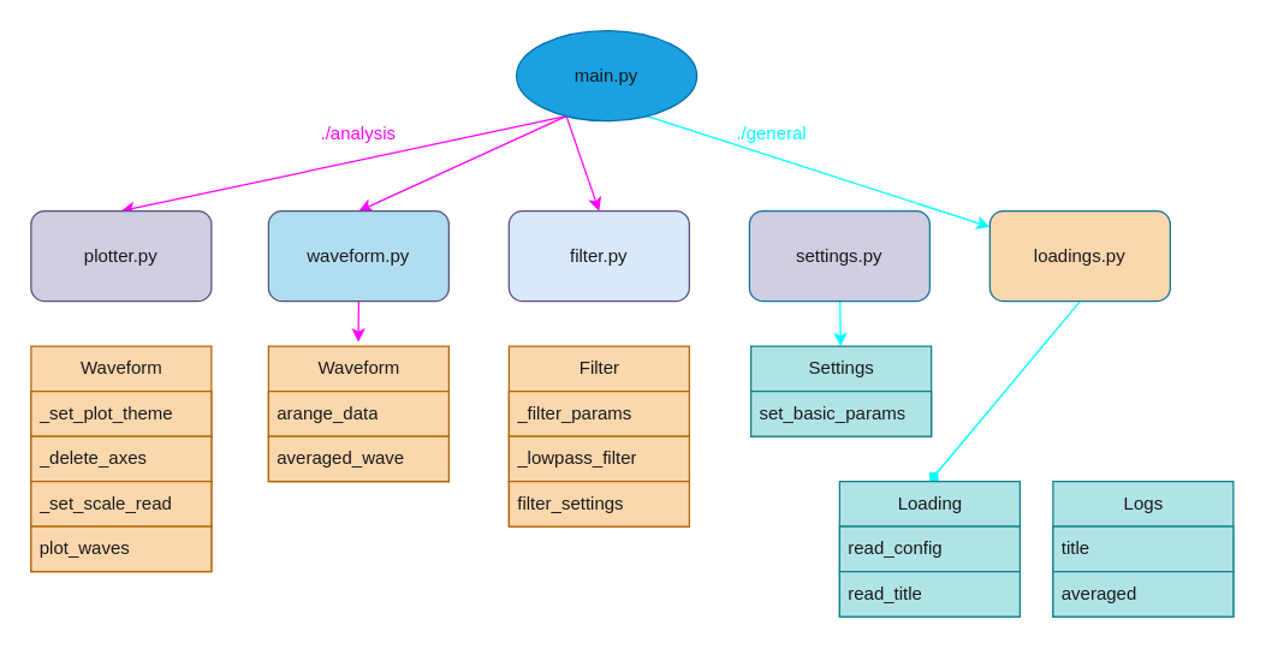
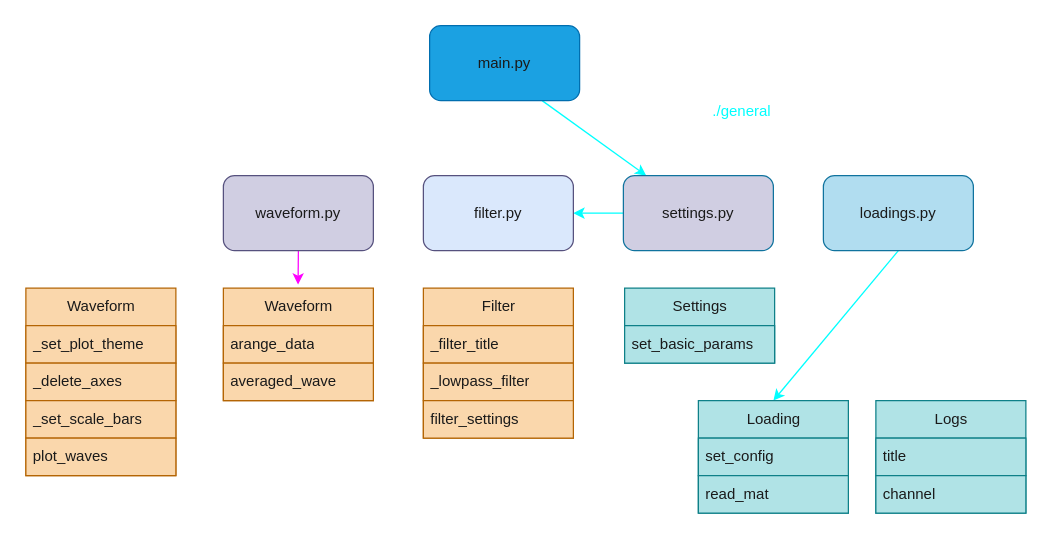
  <mxCell id="0" />
  <mxCell id="1" parent="0" />
- <mxCell id="2" value="" style="edgeStyle=none;html=1;fontColor=#1A1A1A;exitX=0.75;exitY=1;exitDx=0;exitDy=0;strokeColor=#00FFFF;" parent="1" source="7" target="9" edge="1"><mxGeometry relative="1" as="geometry" /></mxCell>
- <mxCell id="4" style="edgeStyle=none;html=1;exitX=0.25;exitY=1;exitDx=0;exitDy=0;entryX=0.5;entryY=0;entryDx=0;entryDy=0;strokeColor=#FF00FF;fontColor=#00FFFF;" edge="1" parent="1" source="7" target="21"><mxGeometry relative="1" as="geometry" /></mxCell>
- <mxCell id="5" style="edgeStyle=none;html=1;exitX=0.25;exitY=1;exitDx=0;exitDy=0;entryX=0.5;entryY=0;entryDx=0;entryDy=0;strokeColor=#FF00FF;fontColor=#00FFFF;" edge="1" parent="1" source="7" target="23"><mxGeometry relative="1" as="geometry" /></mxCell>
- <mxCell id="6" style="edgeStyle=none;html=1;exitX=0.25;exitY=1;exitDx=0;exitDy=0;entryX=0.5;entryY=0;entryDx=0;entryDy=0;strokeColor=#FF00FF;fontColor=#00FFFF;" edge="1" parent="1" source="7" target="24"><mxGeometry relative="1" as="geometry" /></mxCell>
- <mxCell id="7" value="main.py" style="ellipse;whiteSpace=wrap;html=1;fillColor=#1ba1e2;fontColor=#1A1A1A;strokeColor=#006EAF;" parent="1" vertex="1"><mxGeometry x="343" y="20" width="120" height="60" as="geometry" /></mxCell>
- <mxCell id="8" style="edgeStyle=none;html=1;exitX=0.5;exitY=1;exitDx=0;exitDy=0;entryX=0.5;entryY=0;entryDx=0;entryDy=0;fontColor=#1A1A1A;strokeColor=#00FFFF;endArrow=diamond;" parent="1" source="9" target="15" edge="1"><mxGeometry relative="1" as="geometry" /></mxCell>
- <mxCell id="9" value="&lt;font&gt;loadings.py&lt;/font&gt;" style="rounded=1;whiteSpace=wrap;html=1;fillColor=#fad7ac;strokeColor=#10739e;fontColor=#1A1A1A;" parent="1" vertex="1"><mxGeometry x="658" y="140" width="120" height="60" as="geometry" /></mxCell>
- <mxCell id="10" style="edgeStyle=none;html=1;strokeColor=#00FFFF;" edge="1" parent="1" source="11" target="18"><mxGeometry relative="1" as="geometry" /></mxCell>
+ <mxCell id="3" value="" style="edgeStyle=none;html=1;fontColor=#1A1A1A;exitX=0.75;exitY=1;exitDx=0;exitDy=0;strokeColor=#00FFFF;" parent="1" source="7" target="11" edge="1"><mxGeometry relative="1" as="geometry" /></mxCell>
+ <mxCell id="7" value="main.py" style="rounded=1;whiteSpace=wrap;html=1;fillColor=#1ba1e2;fontColor=#1A1A1A;strokeColor=#006EAF;" parent="1" vertex="1"><mxGeometry x="343" y="20" width="120" height="60" as="geometry" /></mxCell>
+ <mxCell id="8" style="edgeStyle=none;html=1;exitX=0.5;exitY=1;exitDx=0;exitDy=0;entryX=0.5;entryY=0;entryDx=0;entryDy=0;fontColor=#1A1A1A;strokeColor=#00FFFF;" parent="1" source="9" target="15" edge="1"><mxGeometry relative="1" as="geometry" /></mxCell>
+ <mxCell id="9" value="&lt;font&gt;loadings.py&lt;/font&gt;" style="rounded=1;whiteSpace=wrap;html=1;fillColor=#b1ddf0;strokeColor=#10739e;fontColor=#1A1A1A;" parent="1" vertex="1"><mxGeometry x="658" y="140" width="120" height="60" as="geometry" /></mxCell>
+ <mxCell id="10" style="edgeStyle=none;html=1;strokeColor=#00FFFF;" edge="1" parent="1" source="11" target="21"><mxGeometry relative="1" as="geometry" /></mxCell>
  <mxCell id="11" value="settings.py" style="whiteSpace=wrap;html=1;rounded=1;fillColor=#d0cee2;strokeColor=#10739e;fontColor=#1A1A1A;" parent="1" vertex="1"><mxGeometry x="498" y="140" width="120" height="60" as="geometry" /></mxCell>
  <mxCell id="12" value="Logs" style="swimlane;fontStyle=0;childLayout=stackLayout;horizontal=1;startSize=30;horizontalStack=0;resizeParent=1;resizeParentMax=0;resizeLast=0;collapsible=1;marginBottom=0;html=1;fillColor=#b0e3e6;strokeColor=#0e8088;fontColor=#1A1A1A;" parent="1" vertex="1"><mxGeometry x="700" y="320" width="120" height="90" as="geometry" /></mxCell>
  <mxCell id="13" value="title" style="text;strokeColor=#0e8088;fillColor=#b0e3e6;align=left;verticalAlign=middle;spacingLeft=4;spacingRight=4;overflow=hidden;points=[[0,0.5],[1,0.5]];portConstraint=eastwest;rotatable=0;html=1;fontColor=#1A1A1A;" parent="12" vertex="1"><mxGeometry y="30" width="120" height="30" as="geometry" /></mxCell>
- <mxCell id="14" value="averaged" style="text;strokeColor=#0e8088;fillColor=#b0e3e6;align=left;verticalAlign=middle;spacingLeft=4;spacingRight=4;overflow=hidden;points=[[0,0.5],[1,0.5]];portConstraint=eastwest;rotatable=0;html=1;fontColor=#1A1A1A;" parent="12" vertex="1"><mxGeometry y="60" width="120" height="30" as="geometry" /></mxCell>
+ <mxCell id="14" value="channel" style="text;strokeColor=#0e8088;fillColor=#b0e3e6;align=left;verticalAlign=middle;spacingLeft=4;spacingRight=4;overflow=hidden;points=[[0,0.5],[1,0.5]];portConstraint=eastwest;rotatable=0;html=1;fontColor=#1A1A1A;" parent="12" vertex="1"><mxGeometry y="60" width="120" height="30" as="geometry" /></mxCell>
  <mxCell id="15" value="Loading" style="swimlane;fontStyle=0;childLayout=stackLayout;horizontal=1;startSize=30;horizontalStack=0;resizeParent=1;resizeParentMax=0;resizeLast=0;collapsible=1;marginBottom=0;html=1;fillColor=#b0e3e6;strokeColor=#0e8088;fontColor=#1A1A1A;" parent="1" vertex="1"><mxGeometry x="558" y="320" width="120" height="90" as="geometry" /></mxCell>
- <mxCell id="16" value="read_config" style="text;strokeColor=#0e8088;fillColor=#b0e3e6;align=left;verticalAlign=middle;spacingLeft=4;spacingRight=4;overflow=hidden;points=[[0,0.5],[1,0.5]];portConstraint=eastwest;rotatable=0;html=1;fontColor=#1A1A1A;" parent="15" vertex="1"><mxGeometry y="30" width="120" height="30" as="geometry" /></mxCell>
- <mxCell id="17" value="read_title" style="text;strokeColor=#0e8088;fillColor=#b0e3e6;align=left;verticalAlign=middle;spacingLeft=4;spacingRight=4;overflow=hidden;points=[[0,0.5],[1,0.5]];portConstraint=eastwest;rotatable=0;html=1;fontColor=#1A1A1A;" parent="15" vertex="1"><mxGeometry y="60" width="120" height="30" as="geometry" /></mxCell>
+ <mxCell id="16" value="set_config" style="text;strokeColor=#0e8088;fillColor=#b0e3e6;align=left;verticalAlign=middle;spacingLeft=4;spacingRight=4;overflow=hidden;points=[[0,0.5],[1,0.5]];portConstraint=eastwest;rotatable=0;html=1;fontColor=#1A1A1A;" parent="15" vertex="1"><mxGeometry y="30" width="120" height="30" as="geometry" /></mxCell>
+ <mxCell id="17" value="read_mat" style="text;strokeColor=#0e8088;fillColor=#b0e3e6;align=left;verticalAlign=middle;spacingLeft=4;spacingRight=4;overflow=hidden;points=[[0,0.5],[1,0.5]];portConstraint=eastwest;rotatable=0;html=1;fontColor=#1A1A1A;" parent="15" vertex="1"><mxGeometry y="60" width="120" height="30" as="geometry" /></mxCell>
  <mxCell id="18" value="Settings" style="swimlane;fontStyle=0;childLayout=stackLayout;horizontal=1;startSize=30;horizontalStack=0;resizeParent=1;resizeParentMax=0;resizeLast=0;collapsible=1;marginBottom=0;html=1;fillColor=#b0e3e6;strokeColor=#0e8088;fontColor=#1A1A1A;" parent="1" vertex="1"><mxGeometry x="499" y="230" width="120" height="60" as="geometry" /></mxCell>
  <mxCell id="19" value="set_basic_params" style="text;strokeColor=#0e8088;fillColor=#b0e3e6;align=left;verticalAlign=middle;spacingLeft=4;spacingRight=4;overflow=hidden;points=[[0,0.5],[1,0.5]];portConstraint=eastwest;rotatable=0;html=1;fontColor=#1A1A1A;" parent="18" vertex="1"><mxGeometry y="30" width="120" height="30" as="geometry" /></mxCell>
- <mxCell id="20" value="./general" style="text;html=1;strokeColor=none;fillColor=none;align=center;verticalAlign=middle;whiteSpace=wrap;rounded=0;fontColor=#00FFFF;" vertex="1" parent="1"><mxGeometry x="483" y="74" width="60" height="30" as="geometry" /></mxCell>
+ <mxCell id="20" value="./general" style="text;html=1;strokeColor=none;fillColor=none;align=center;verticalAlign=middle;whiteSpace=wrap;rounded=0;fontColor=#00FFFF;" vertex="1" parent="1"><mxGeometry x="563" y="74" width="60" height="30" as="geometry" /></mxCell>
  <mxCell id="21" value="&lt;font color=&quot;#1a1a1a&quot;&gt;filter.py&lt;/font&gt;" style="rounded=1;whiteSpace=wrap;html=1;fillColor=#dae8fc;strokeColor=#56517e;" vertex="1" parent="1"><mxGeometry x="338" y="140" width="120" height="60" as="geometry" /></mxCell>
  <mxCell id="22" style="edgeStyle=none;html=1;exitX=0.5;exitY=1;exitDx=0;exitDy=0;entryX=0.498;entryY=-0.032;entryDx=0;entryDy=0;entryPerimeter=0;strokeColor=#FF00FF;fontColor=#1A1A1A;" edge="1" parent="1" source="23" target="30"><mxGeometry relative="1" as="geometry" /></mxCell>
- <mxCell id="23" value="&lt;font color=&quot;#1a1a1a&quot;&gt;waveform.py&lt;/font&gt;" style="rounded=1;whiteSpace=wrap;html=1;fillColor=#b1ddf0;strokeColor=#56517e;" vertex="1" parent="1"><mxGeometry x="178" y="140" width="120" height="60" as="geometry" /></mxCell>
- <mxCell id="24" value="&lt;font color=&quot;#1a1a1a&quot;&gt;plotter.py&lt;/font&gt;" style="rounded=1;whiteSpace=wrap;html=1;fillColor=#d0cee2;strokeColor=#56517e;" vertex="1" parent="1"><mxGeometry x="20" y="140" width="120" height="60" as="geometry" /></mxCell>
+ <mxCell id="23" value="&lt;font color=&quot;#1a1a1a&quot;&gt;waveform.py&lt;/font&gt;" style="rounded=1;whiteSpace=wrap;html=1;fillColor=#d0cee2;strokeColor=#56517e;" vertex="1" parent="1"><mxGeometry x="178" y="140" width="120" height="60" as="geometry" /></mxCell>
  <mxCell id="25" value="Filter" style="swimlane;fontStyle=0;childLayout=stackLayout;horizontal=1;startSize=30;horizontalStack=0;resizeParent=1;resizeParentMax=0;resizeLast=0;collapsible=1;marginBottom=0;html=1;fillColor=#fad7ac;strokeColor=#b46504;fontColor=#1A1A1A;" vertex="1" parent="1"><mxGeometry x="338" y="230" width="120" height="120" as="geometry" /></mxCell>
- <mxCell id="26" value="_filter_params" style="text;strokeColor=#b46504;fillColor=#fad7ac;align=left;verticalAlign=middle;spacingLeft=4;spacingRight=4;overflow=hidden;points=[[0,0.5],[1,0.5]];portConstraint=eastwest;rotatable=0;html=1;fontColor=#1A1A1A;" vertex="1" parent="25"><mxGeometry y="30" width="120" height="30" as="geometry" /></mxCell>
+ <mxCell id="26" value="_filter_title" style="text;strokeColor=#b46504;fillColor=#fad7ac;align=left;verticalAlign=middle;spacingLeft=4;spacingRight=4;overflow=hidden;points=[[0,0.5],[1,0.5]];portConstraint=eastwest;rotatable=0;html=1;fontColor=#1A1A1A;" vertex="1" parent="25"><mxGeometry y="30" width="120" height="30" as="geometry" /></mxCell>
  <mxCell id="27" value="_lowpass_filter" style="text;strokeColor=#b46504;fillColor=#fad7ac;align=left;verticalAlign=middle;spacingLeft=4;spacingRight=4;overflow=hidden;points=[[0,0.5],[1,0.5]];portConstraint=eastwest;rotatable=0;html=1;fontColor=#1A1A1A;" vertex="1" parent="25"><mxGeometry y="60" width="120" height="30" as="geometry" /></mxCell>
  <mxCell id="28" value="filter_settings" style="text;strokeColor=#b46504;fillColor=#fad7ac;align=left;verticalAlign=middle;spacingLeft=4;spacingRight=4;overflow=hidden;points=[[0,0.5],[1,0.5]];portConstraint=eastwest;rotatable=0;html=1;fontColor=#1A1A1A;" vertex="1" parent="25"><mxGeometry y="90" width="120" height="30" as="geometry" /></mxCell>
- <mxCell id="29" value="./analysis" style="text;html=1;strokeColor=none;fillColor=none;align=center;verticalAlign=middle;whiteSpace=wrap;rounded=0;fontColor=#FF00FF;" vertex="1" parent="1"><mxGeometry x="208" y="74" width="60" height="30" as="geometry" /></mxCell>
  <mxCell id="30" value="Waveform" style="swimlane;fontStyle=0;childLayout=stackLayout;horizontal=1;startSize=30;horizontalStack=0;resizeParent=1;resizeParentMax=0;resizeLast=0;collapsible=1;marginBottom=0;html=1;fillColor=#fad7ac;strokeColor=#b46504;fontColor=#1A1A1A;" vertex="1" parent="1"><mxGeometry x="178" y="230" width="120" height="90" as="geometry" /></mxCell>
  <mxCell id="31" value="arange_data" style="text;strokeColor=#b46504;fillColor=#fad7ac;align=left;verticalAlign=middle;spacingLeft=4;spacingRight=4;overflow=hidden;points=[[0,0.5],[1,0.5]];portConstraint=eastwest;rotatable=0;html=1;fontColor=#1A1A1A;" vertex="1" parent="30"><mxGeometry y="30" width="120" height="30" as="geometry" /></mxCell>
  <mxCell id="32" value="averaged_wave" style="text;strokeColor=#b46504;fillColor=#fad7ac;align=left;verticalAlign=middle;spacingLeft=4;spacingRight=4;overflow=hidden;points=[[0,0.5],[1,0.5]];portConstraint=eastwest;rotatable=0;html=1;fontColor=#1A1A1A;" vertex="1" parent="30"><mxGeometry y="60" width="120" height="30" as="geometry" /></mxCell>
  <mxCell id="33" value="Waveform" style="swimlane;fontStyle=0;childLayout=stackLayout;horizontal=1;startSize=30;horizontalStack=0;resizeParent=1;resizeParentMax=0;resizeLast=0;collapsible=1;marginBottom=0;html=1;fillColor=#fad7ac;strokeColor=#b46504;fontColor=#1A1A1A;" vertex="1" parent="1"><mxGeometry x="20" y="230" width="120" height="150" as="geometry" /></mxCell>
  <mxCell id="34" value="_set_plot_theme" style="text;strokeColor=#b46504;fillColor=#fad7ac;align=left;verticalAlign=middle;spacingLeft=4;spacingRight=4;overflow=hidden;points=[[0,0.5],[1,0.5]];portConstraint=eastwest;rotatable=0;html=1;fontColor=#1A1A1A;" vertex="1" parent="33"><mxGeometry y="30" width="120" height="30" as="geometry" /></mxCell>
  <mxCell id="35" value="_delete_axes" style="text;strokeColor=#b46504;fillColor=#fad7ac;align=left;verticalAlign=middle;spacingLeft=4;spacingRight=4;overflow=hidden;points=[[0,0.5],[1,0.5]];portConstraint=eastwest;rotatable=0;html=1;fontColor=#1A1A1A;" vertex="1" parent="33"><mxGeometry y="60" width="120" height="30" as="geometry" /></mxCell>
- <mxCell id="36" value="_set_scale_read" style="text;strokeColor=#b46504;fillColor=#fad7ac;align=left;verticalAlign=middle;spacingLeft=4;spacingRight=4;overflow=hidden;points=[[0,0.5],[1,0.5]];portConstraint=eastwest;rotatable=0;html=1;fontColor=#1A1A1A;" vertex="1" parent="33"><mxGeometry y="90" width="120" height="30" as="geometry" /></mxCell>
+ <mxCell id="36" value="_set_scale_bars" style="text;strokeColor=#b46504;fillColor=#fad7ac;align=left;verticalAlign=middle;spacingLeft=4;spacingRight=4;overflow=hidden;points=[[0,0.5],[1,0.5]];portConstraint=eastwest;rotatable=0;html=1;fontColor=#1A1A1A;" vertex="1" parent="33"><mxGeometry y="90" width="120" height="30" as="geometry" /></mxCell>
  <mxCell id="37" value="plot_waves" style="text;strokeColor=#b46504;fillColor=#fad7ac;align=left;verticalAlign=middle;spacingLeft=4;spacingRight=4;overflow=hidden;points=[[0,0.5],[1,0.5]];portConstraint=eastwest;rotatable=0;html=1;fontColor=#1A1A1A;" vertex="1" parent="33"><mxGeometry y="120" width="120" height="30" as="geometry" /></mxCell>
